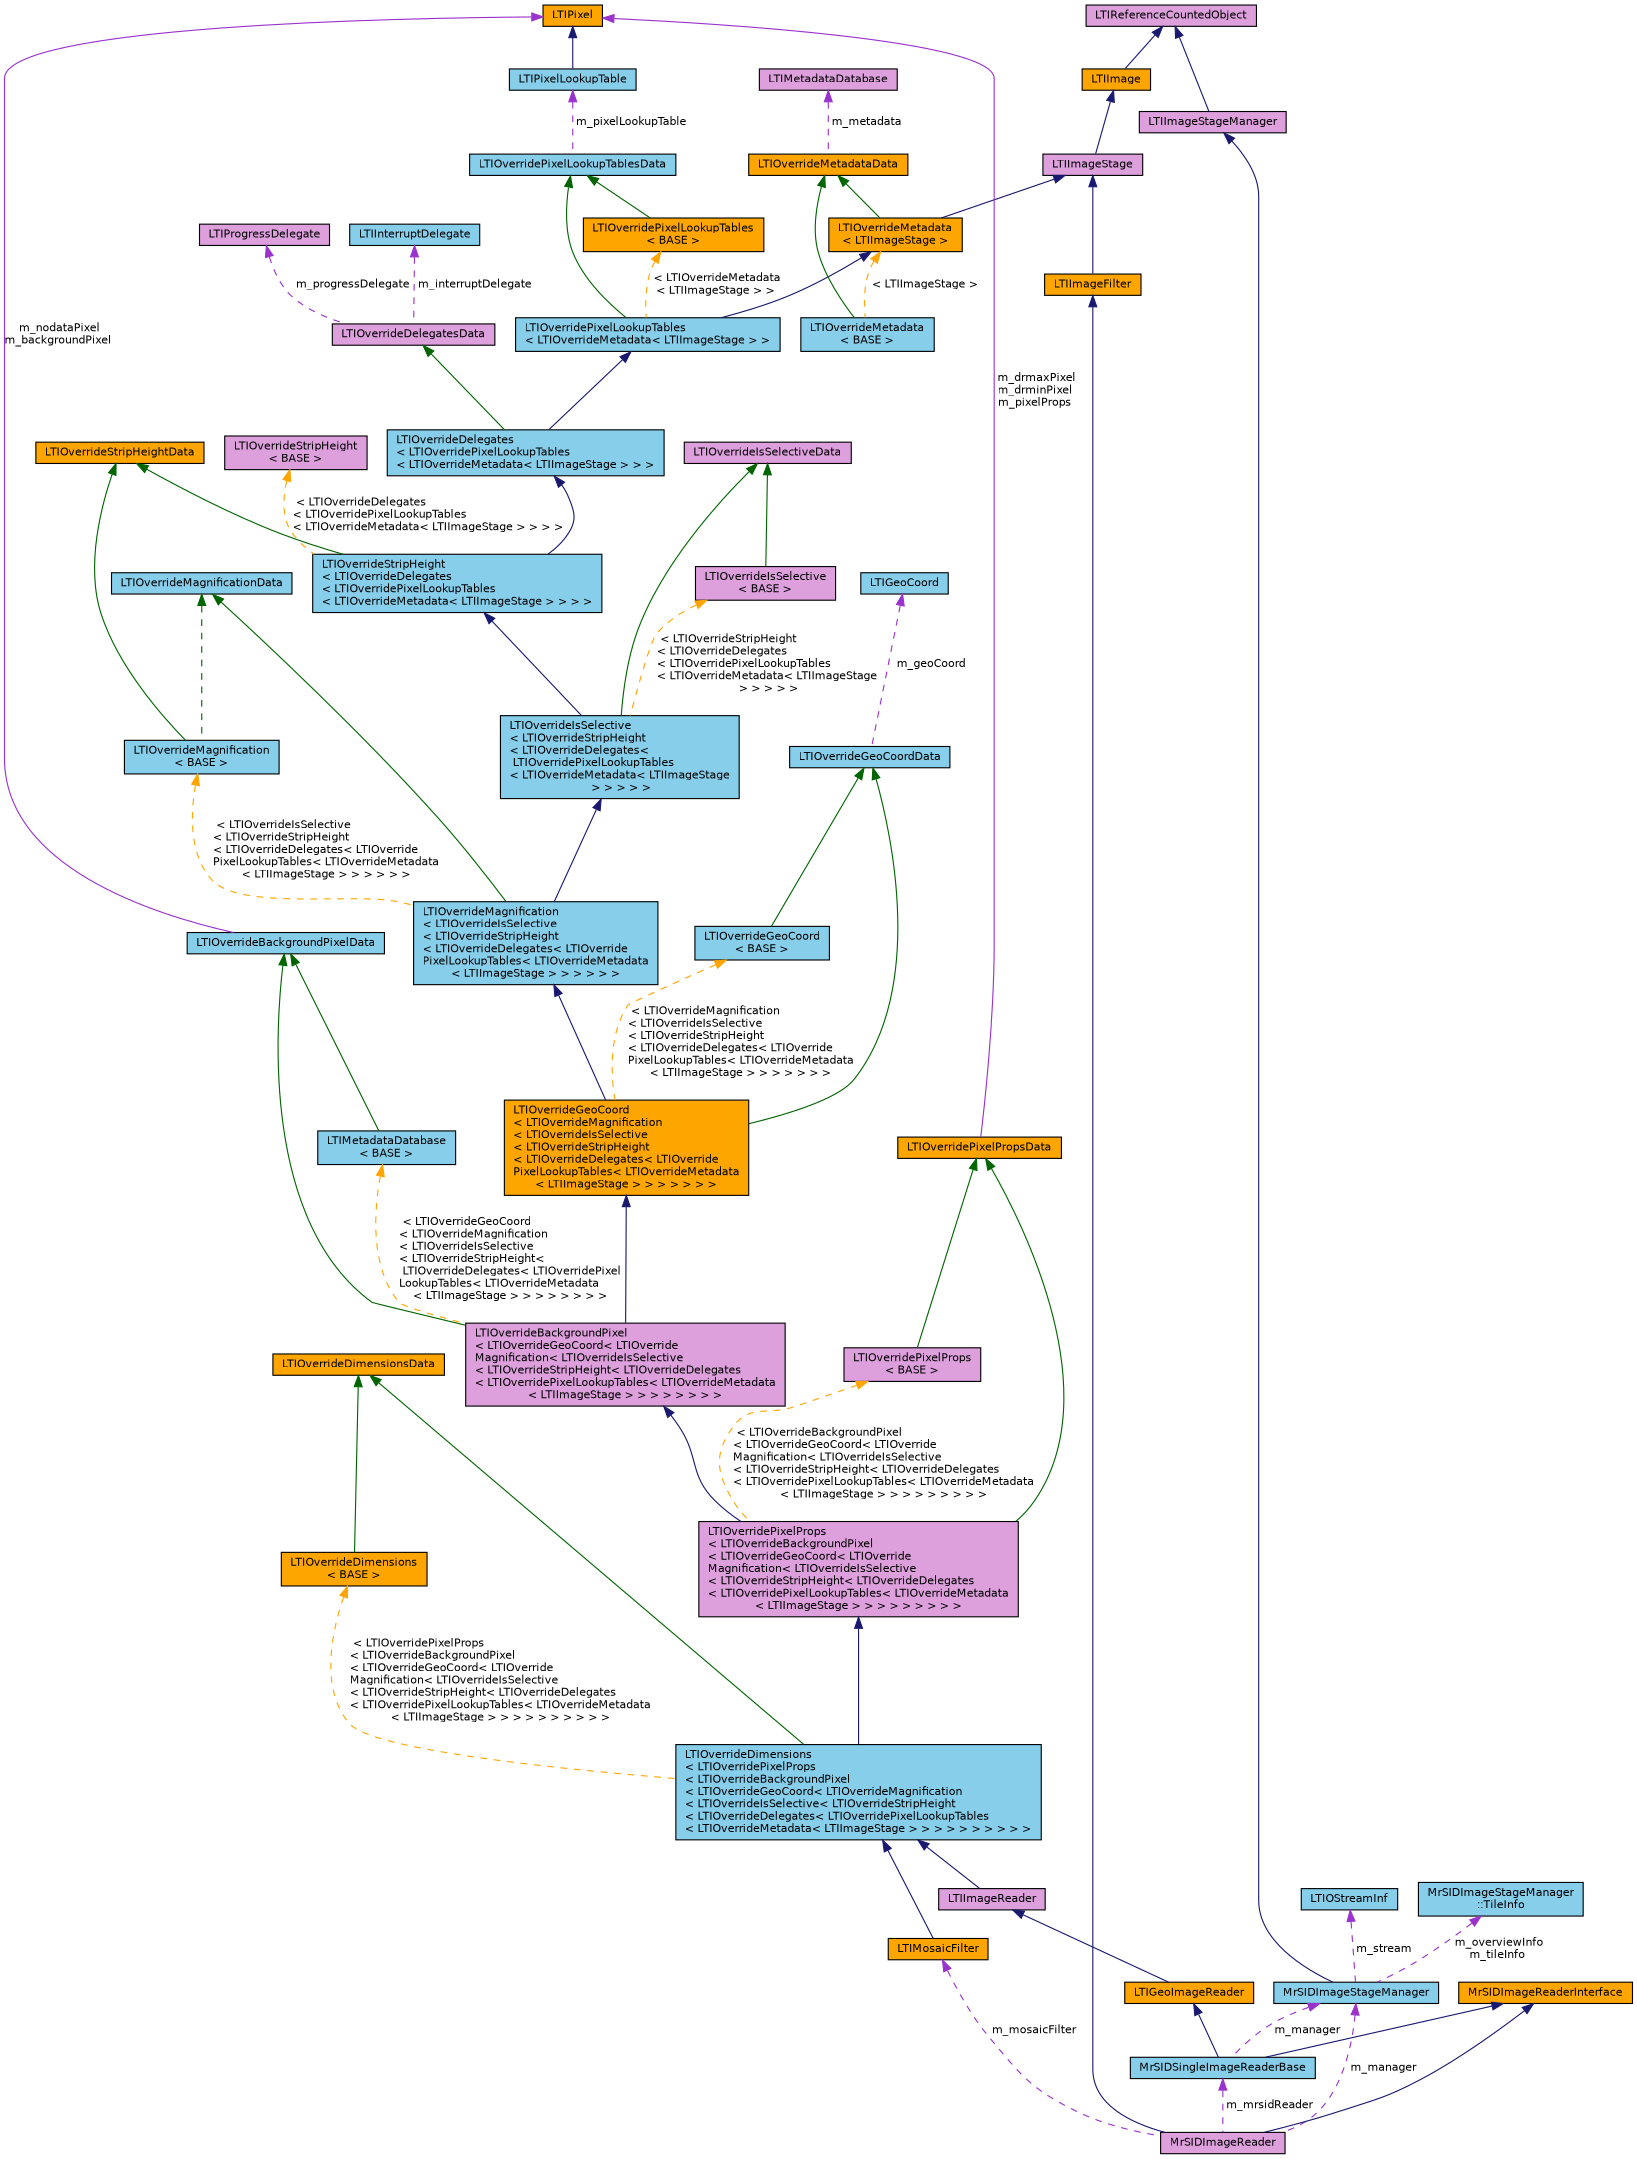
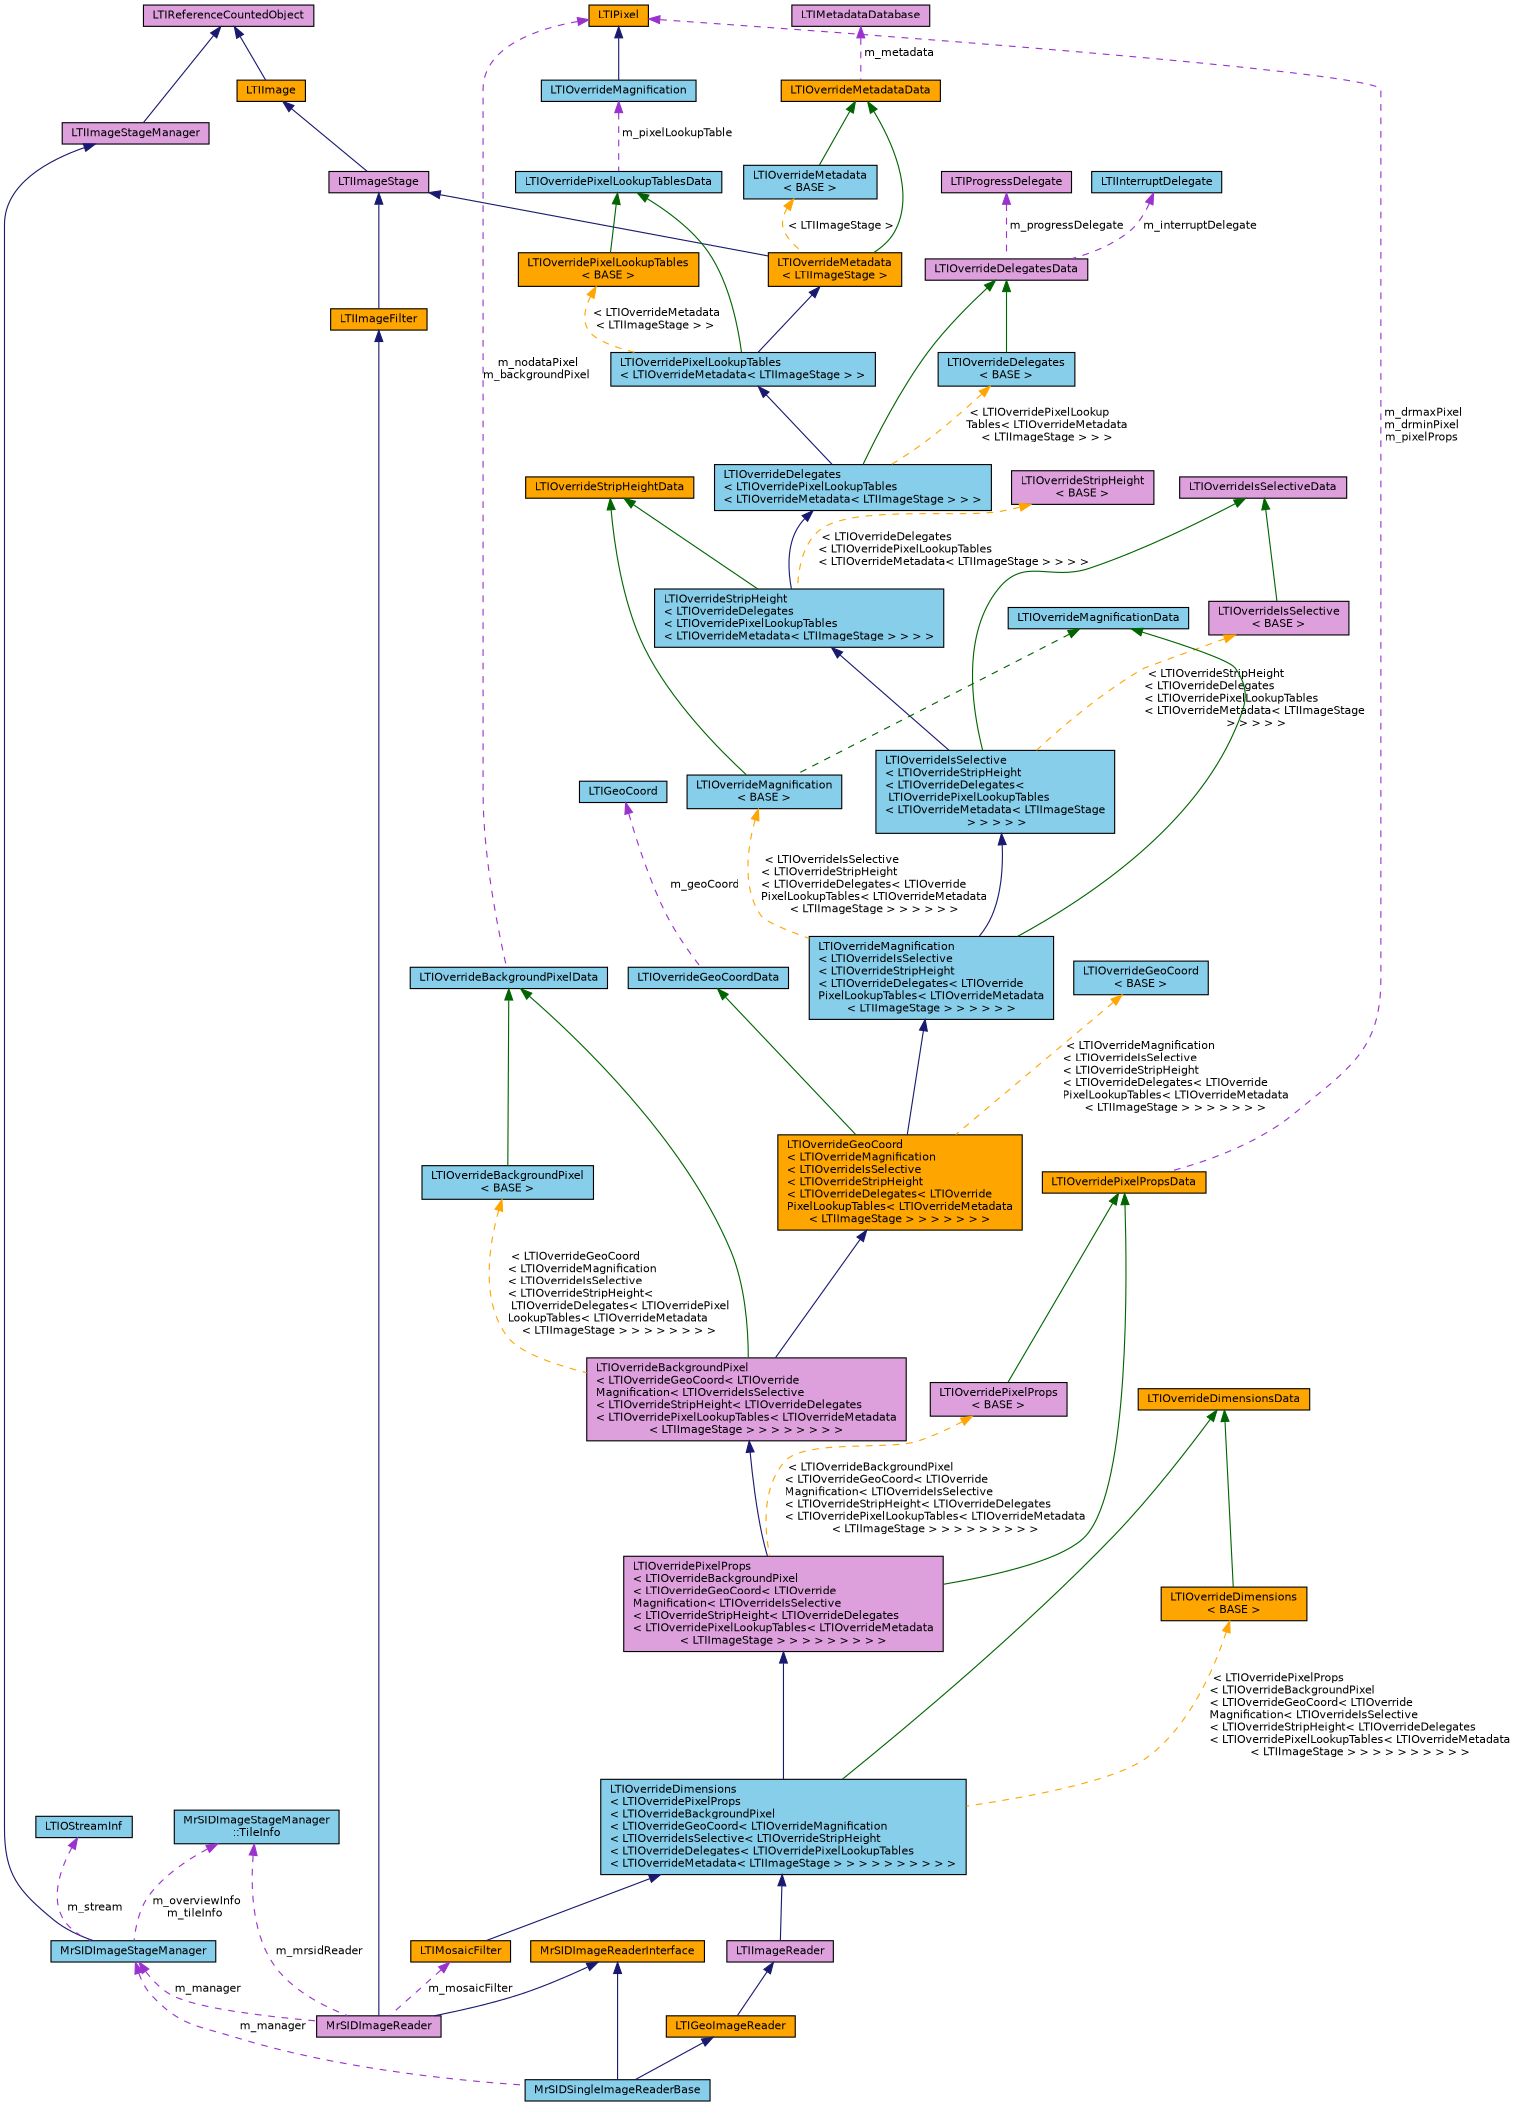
  digraph {
    node [color=black fillcolor=skyblue fontname=Helvetica fontsize=10 shape=record style=filled]
    edge [color=midnightblue dir=back fontname=Helvetica fontsize=10 labelfontname=Helvetica labelfontsize=10 style=solid]
    n1 [fillcolor=plum fontcolor=black height=0.2 label=MrSIDImageReader width=0.4]
    n2 [fillcolor=orange height=0.2 label=LTIImageFilter width=0.4]
    n3 [fillcolor=plum height=0.2 label=LTIImageStage width=0.4]
    n4 [fillcolor=orange height=0.2 label="LTIOverrideMetadata\l\< LTIImageStage \>" width=0.4]
    n5 [height=0.2 label="LTIOverridePixelLookupTables\l\< LTIOverrideMetadata\< LTIImageStage \> \>" width=0.4]
    n6 [fillcolor=orange height=0.2 label=LTIImage width=0.4]
    n7 [fillcolor=plum height=0.2 label=LTIReferenceCountedObject width=0.4]
    n8 [fillcolor=plum height=0.2 label=LTIImageStageManager width=0.4]
    n9 [height=0.2 label=MrSIDImageStageManager width=0.4]
    n10 [fillcolor=orange height=0.2 label=MrSIDImageReaderInterface width=0.4]
    n11 [height=0.2 label=MrSIDSingleImageReaderBase width=0.4]
    n12 [fillcolor=orange height=0.2 label=LTIGeoImageReader width=0.4]
    n13 [fillcolor=plum height=0.2 label=LTIImageReader width=0.4]
    n14 [height=0.2 label="LTIOverrideDimensions\l\< LTIOverridePixelProps\l\< LTIOverrideBackgroundPixel\l\< LTIOverrideGeoCoord\< LTIOverrideMagnification\l\< LTIOverrideIsSelective\< LTIOverrideStripHeight\l\< LTIOverrideDelegates\< LTIOverridePixelLookupTables\l\< LTIOverrideMetadata\< LTIImageStage \> \> \> \> \> \> \> \> \> \>" width=0.4]
    n15 [fillcolor=orange height=0.2 label=LTIMosaicFilter width=0.4]
    n16 [fillcolor=plum height=0.2 label="LTIOverridePixelProps\l\< LTIOverrideBackgroundPixel\l\< LTIOverrideGeoCoord\< LTIOverride\lMagnification\< LTIOverrideIsSelective\l\< LTIOverrideStripHeight\< LTIOverrideDelegates\l\< LTIOverridePixelLookupTables\< LTIOverrideMetadata\l\< LTIImageStage \> \> \> \> \> \> \> \> \>" width=0.4]
    n17 [fillcolor=plum height=0.2 label="LTIOverrideBackgroundPixel\l\< LTIOverrideGeoCoord\< LTIOverride\lMagnification\< LTIOverrideIsSelective\l\< LTIOverrideStripHeight\< LTIOverrideDelegates\l\< LTIOverridePixelLookupTables\< LTIOverrideMetadata\l\< LTIImageStage \> \> \> \> \> \> \> \>" width=0.4]
    n18 [fillcolor=orange height=0.2 label="LTIOverrideGeoCoord\l\< LTIOverrideMagnification\l\< LTIOverrideIsSelective\l\< LTIOverrideStripHeight\l\< LTIOverrideDelegates\< LTIOverride\lPixelLookupTables\< LTIOverrideMetadata\l\< LTIImageStage \> \> \> \> \> \> \>" width=0.4]
    n19 [height=0.2 label="LTIOverrideMagnification\l\< LTIOverrideIsSelective\l\< LTIOverrideStripHeight\l\< LTIOverrideDelegates\< LTIOverride\lPixelLookupTables\< LTIOverrideMetadata\l\< LTIImageStage \> \> \> \> \> \>" width=0.4]
    n20 [height=0.2 label="LTIOverrideIsSelective\l\< LTIOverrideStripHeight\l\< LTIOverrideDelegates\<\l LTIOverridePixelLookupTables\l\< LTIOverrideMetadata\< LTIImageStage\l \> \> \> \> \>" width=0.4]
    n21 [height=0.2 label="LTIOverrideStripHeight\l\< LTIOverrideDelegates\l\< LTIOverridePixelLookupTables\l\< LTIOverrideMetadata\< LTIImageStage \> \> \> \>" width=0.4]
    n22 [height=0.2 label="LTIOverrideDelegates\l\< LTIOverridePixelLookupTables\l\< LTIOverrideMetadata\< LTIImageStage \> \> \>" width=0.4]
    n23 [fillcolor=orange height=0.2 label=LTIOverrideMetadataData width=0.4]
    n24 [height=0.2 label="LTIOverrideMetadata\l\< BASE \>" width=0.4]
    n25 [fillcolor=plum height=0.2 label=LTIMetadataDatabase width=0.4]
    n26 [height=0.2 label=LTIOverridePixelLookupTablesData width=0.4]
    n27 [fillcolor=orange height=0.2 label="LTIOverridePixelLookupTables\l\< BASE \>" width=0.4]
-   n28 [height=0.2 label=LTIPixelLookupTable width=0.4]
+   n28 [height=0.2 label=LTIOverrideMagnification width=0.4]
    n29 [fillcolor=orange height=0.2 label=LTIPixel width=0.4]
    n30 [height=0.2 label=LTIOverrideBackgroundPixelData width=0.4]
    n31 [fillcolor=orange height=0.2 label=LTIOverridePixelPropsData width=0.4]
-   n32 [height=0.2 label="LTIMetadataDatabase\l\< BASE \>" width=0.4]
+   n32 [height=0.2 label="LTIOverrideBackgroundPixel\l\< BASE \>" width=0.4]
    n33 [fillcolor=plum height=0.2 label="LTIOverridePixelProps\l\< BASE \>" width=0.4]
    n34 [fillcolor=plum height=0.2 label=LTIOverrideDelegatesData width=0.4]
+   n35 [height=0.2 label="LTIOverrideDelegates\l\< BASE \>" width=0.4]
    n36 [height=0.2 label=LTIInterruptDelegate width=0.4]
    n37 [fillcolor=plum height=0.2 label=LTIProgressDelegate width=0.4]
    n38 [fillcolor=orange height=0.2 label=LTIOverrideStripHeightData width=0.4]
    n39 [height=0.2 label="LTIOverrideMagnification\l\< BASE \>" width=0.4]
    n40 [fillcolor=plum height=0.2 label="LTIOverrideStripHeight\l\< BASE \>" width=0.4]
    n41 [fillcolor=plum height=0.2 label=LTIOverrideIsSelectiveData width=0.4]
    n42 [fillcolor=plum height=0.2 label="LTIOverrideIsSelective\l\< BASE \>" width=0.4]
    n43 [height=0.2 label=LTIOverrideMagnificationData width=0.4]
    n44 [height=0.2 label=LTIOverrideGeoCoordData width=0.4]
    n45 [height=0.2 label="LTIOverrideGeoCoord\l\< BASE \>" width=0.4]
    n46 [height=0.2 label=LTIGeoCoord width=0.4]
    n47 [fillcolor=orange height=0.2 label=LTIOverrideDimensionsData width=0.4]
    n48 [fillcolor=orange height=0.2 label="LTIOverrideDimensions\l\< BASE \>" width=0.4]
    n49 [height=0.2 label="MrSIDImageStageManager\l::TileInfo" width=0.4]
    n50 [height=0.2 label=LTIOStreamInf width=0.4]
    n2 -> n1
    n3 -> n2
    n3 -> n4
    n4 -> n5
    n5 -> n22
    n6 -> n3
    n7 -> n6
    n7 -> n8
    n8 -> n9
    n9 -> n1 [color=darkorchid3 label=" m_manager" style=dashed]
    n9 -> n11 [color=darkorchid3 label=" m_manager" style=dashed]
    n10 -> n1
    n10 -> n11
-   n11 -> n1 [color=darkorchid3 label=" m_mrsidReader" style=dashed]
+   n49 -> n1 [color=darkorchid3 label=" m_mrsidReader" style=dashed]
    n12 -> n11
    n13 -> n12
    n14 -> n13
    n14 -> n15
    n15 -> n1 [color=darkorchid3 label=" m_mosaicFilter" style=dashed]
    n16 -> n14
    n17 -> n16
    n18 -> n17
    n19 -> n18
    n20 -> n19
    n21 -> n20
    n22 -> n21
    n23 -> n4 [color=darkgreen]
    n23 -> n24 [color=darkgreen]
-   n4 -> n24 [color=orange label=" \< LTIImageStage \>" style=dashed]
+   n24 -> n4 [color=orange label=" \< LTIImageStage \>" style=dashed]
    n25 -> n23 [color=darkorchid3 label=" m_metadata" style=dashed]
    n26 -> n5 [color=darkgreen]
    n26 -> n27 [color=darkgreen]
    n27 -> n5 [color=orange label=" \< LTIOverrideMetadata\l\< LTIImageStage \> \>" style=dashed]
    n28 -> n26 [color=darkorchid3 label=" m_pixelLookupTable" style=dashed]
    n29 -> n28
-   n29 -> n30 [color=darkorchid3 label=" m_nodataPixel\nm_backgroundPixel"]
-   n29 -> n31 [color=darkorchid3 label=" m_drmaxPixel\nm_drminPixel\nm_pixelProps"]
+   n29 -> n30 [color=darkorchid3 label=" m_nodataPixel\nm_backgroundPixel" style=dashed]
+   n29 -> n31 [color=darkorchid3 label=" m_drmaxPixel\nm_drminPixel\nm_pixelProps" style=dashed]
    n30 -> n17 [color=darkgreen]
    n30 -> n32 [color=darkgreen]
    n31 -> n16 [color=darkgreen]
    n31 -> n33 [color=darkgreen]
    n32 -> n17 [color=orange label=" \< LTIOverrideGeoCoord\l\< LTIOverrideMagnification\l\< LTIOverrideIsSelective\l\< LTIOverrideStripHeight\<\l LTIOverrideDelegates\< LTIOverridePixel\lLookupTables\< LTIOverrideMetadata\l\< LTIImageStage \> \> \> \> \> \> \> \>" style=dashed]
    n33 -> n16 [color=orange label=" \< LTIOverrideBackgroundPixel\l\< LTIOverrideGeoCoord\< LTIOverride\lMagnification\< LTIOverrideIsSelective\l\< LTIOverrideStripHeight\< LTIOverrideDelegates\l\< LTIOverridePixelLookupTables\< LTIOverrideMetadata\l\< LTIImageStage \> \> \> \> \> \> \> \> \>" style=dashed]
    n34 -> n22 [color=darkgreen]
+   n34 -> n35 [color=darkgreen]
+   n35 -> n22 [color=orange label=" \< LTIOverridePixelLookup\lTables\< LTIOverrideMetadata\l\< LTIImageStage \> \> \>" style=dashed]
    n36 -> n34 [color=darkorchid3 label=" m_interruptDelegate" style=dashed]
    n37 -> n34 [color=darkorchid3 label=" m_progressDelegate" style=dashed]
    n38 -> n21 [color=darkgreen]
    n38 -> n39 [color=darkgreen]
    n39 -> n19 [color=orange label=" \< LTIOverrideIsSelective\l\< LTIOverrideStripHeight\l\< LTIOverrideDelegates\< LTIOverride\lPixelLookupTables\< LTIOverrideMetadata\l\< LTIImageStage \> \> \> \> \> \>" style=dashed]
    n40 -> n21 [color=orange label=" \< LTIOverrideDelegates\l\< LTIOverridePixelLookupTables\l\< LTIOverrideMetadata\< LTIImageStage \> \> \> \>" style=dashed]
    n41 -> n20 [color=darkgreen]
    n41 -> n42 [color=darkgreen]
    n42 -> n20 [color=orange label=" \< LTIOverrideStripHeight\l\< LTIOverrideDelegates\l\< LTIOverridePixelLookupTables\l\< LTIOverrideMetadata\< LTIImageStage\l \> \> \> \> \>" style=dashed]
    n43 -> n19 [color=darkgreen]
    n43 -> n39 [color=darkgreen style=dashed]
    n44 -> n18 [color=darkgreen]
-   n44 -> n45 [color=darkgreen]
    n45 -> n18 [color=orange label=" \< LTIOverrideMagnification\l\< LTIOverrideIsSelective\l\< LTIOverrideStripHeight\l\< LTIOverrideDelegates\< LTIOverride\lPixelLookupTables\< LTIOverrideMetadata\l\< LTIImageStage \> \> \> \> \> \> \>" style=dashed]
    n46 -> n44 [color=darkorchid3 label=" m_geoCoord" style=dashed]
    n47 -> n14 [color=darkgreen]
    n47 -> n48 [color=darkgreen]
    n48 -> n14 [color=orange label=" \< LTIOverridePixelProps\l\< LTIOverrideBackgroundPixel\l\< LTIOverrideGeoCoord\< LTIOverride\lMagnification\< LTIOverrideIsSelective\l\< LTIOverrideStripHeight\< LTIOverrideDelegates\l\< LTIOverridePixelLookupTables\< LTIOverrideMetadata\l\< LTIImageStage \> \> \> \> \> \> \> \> \> \>" style=dashed]
    n49 -> n9 [color=darkorchid3 label=" m_overviewInfo\nm_tileInfo" style=dashed]
    n50 -> n9 [color=darkorchid3 label=" m_stream" style=dashed]
  }
